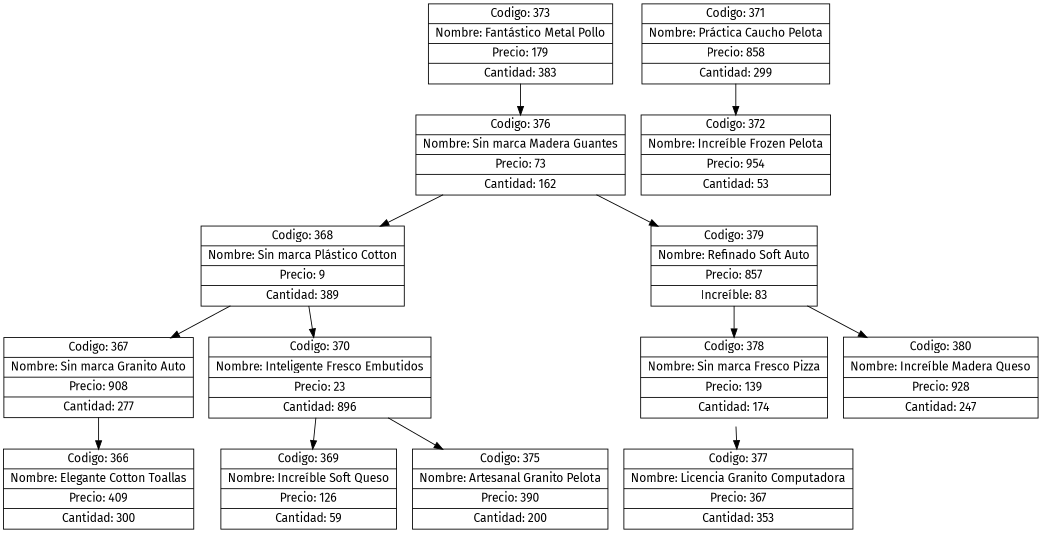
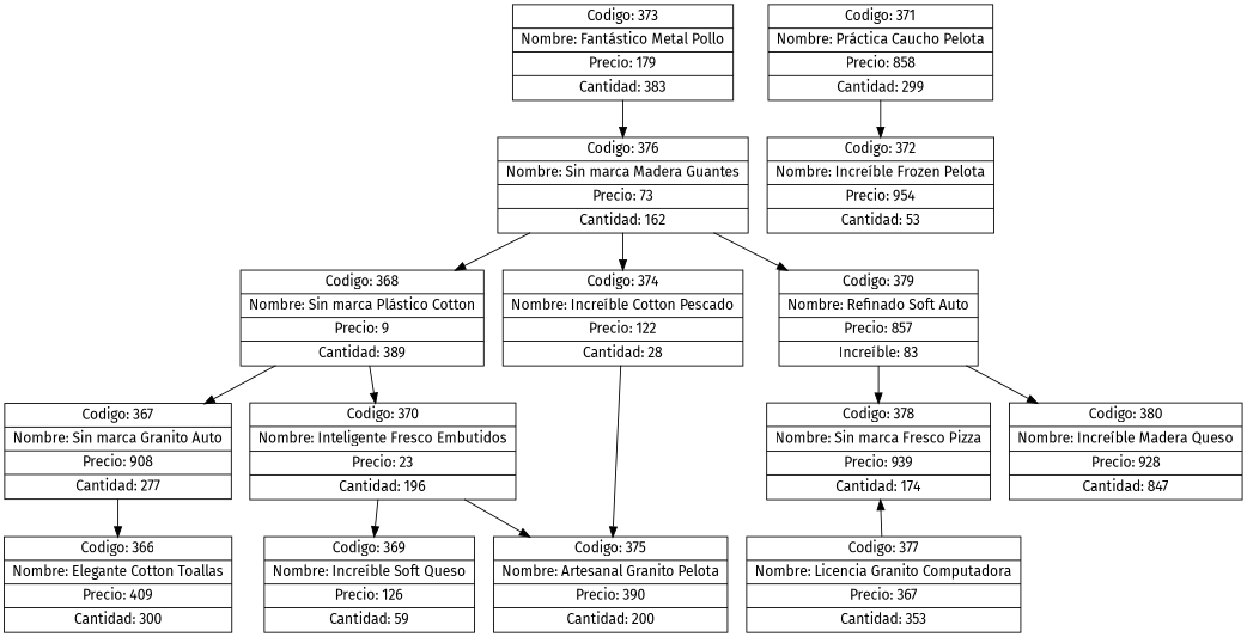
  digraph {
    concentrate=true
    fontname="Fira Sans"
    rankdir=UD
    node [fontname="Fira Sans" shape=record]
    edge [fontname="Fira Sans"]
    n1 [label="{Codigo: 373|Nombre: Fantástico Metal Pollo|Precio: 179|Cantidad: 383}"]
    n2 [label="{Codigo: 376|Nombre: Sin marca Madera Guantes|Precio: 73|Cantidad: 162}"]
    n3 [label="{Codigo: 368|Nombre: Sin marca Plástico Cotton|Precio: 9|Cantidad: 389}"]
    n4 [label="{Codigo: 367|Nombre: Sin marca Granito Auto|Precio: 908|Cantidad: 277}"]
-   n5 [label="{Codigo: 370|Nombre: Inteligente Fresco Embutidos|Precio: 23|Cantidad: 896}"]
+   n5 [label="{Codigo: 370|Nombre: Inteligente Fresco Embutidos|Precio: 23|Cantidad: 196}"]
+   n6 [label="{Codigo: 374|Nombre: Increíble Cotton Pescado|Precio: 122|Cantidad: 28}"]
    n7 [label="{Codigo: 379|Nombre: Refinado Soft Auto|Precio: 857|Increíble: 83}"]
    n8 [label="{Codigo: 366|Nombre: Elegante Cotton Toallas|Precio: 409|Cantidad: 300}"]
    n9 [label="{Codigo: 369|Nombre: Increíble Soft Queso|Precio: 126|Cantidad: 59}"]
    n10 [label="{Codigo: 375|Nombre: Artesanal Granito Pelota|Precio: 390|Cantidad: 200}"]
    n11 [label="{Codigo: 371|Nombre: Práctica Caucho Pelota|Precio: 858|Cantidad: 299}"]
    n12 [label="{Codigo: 372|Nombre: Increíble Frozen Pelota|Precio: 954|Cantidad: 53}"]
-   n13 [label="{Codigo: 378|Nombre: Sin marca Fresco Pizza|Precio: 139|Cantidad: 174}"]
-   n14 [label="{Codigo: 380|Nombre: Increíble Madera Queso|Precio: 928|Cantidad: 247}"]
+   n13 [label="{Codigo: 378|Nombre: Sin marca Fresco Pizza|Precio: 939|Cantidad: 174}"]
+   n14 [label="{Codigo: 380|Nombre: Increíble Madera Queso|Precio: 928|Cantidad: 847}"]
    n15 [label="{Codigo: 377|Nombre: Licencia Granito Computadora|Precio: 367|Cantidad: 353}"]
    n1 -> n2
    n2 -> n3
+   n2 -> n6
    n2 -> n7
    n3 -> n4
    n3 -> n5
    n4 -> n8
    n5 -> n9
    n5 -> n10
+   n6 -> n10
    n7 -> n13
    n7 -> n14
    n11 -> n12
-   n13 -> n15
+   n15 -> n13
  }
